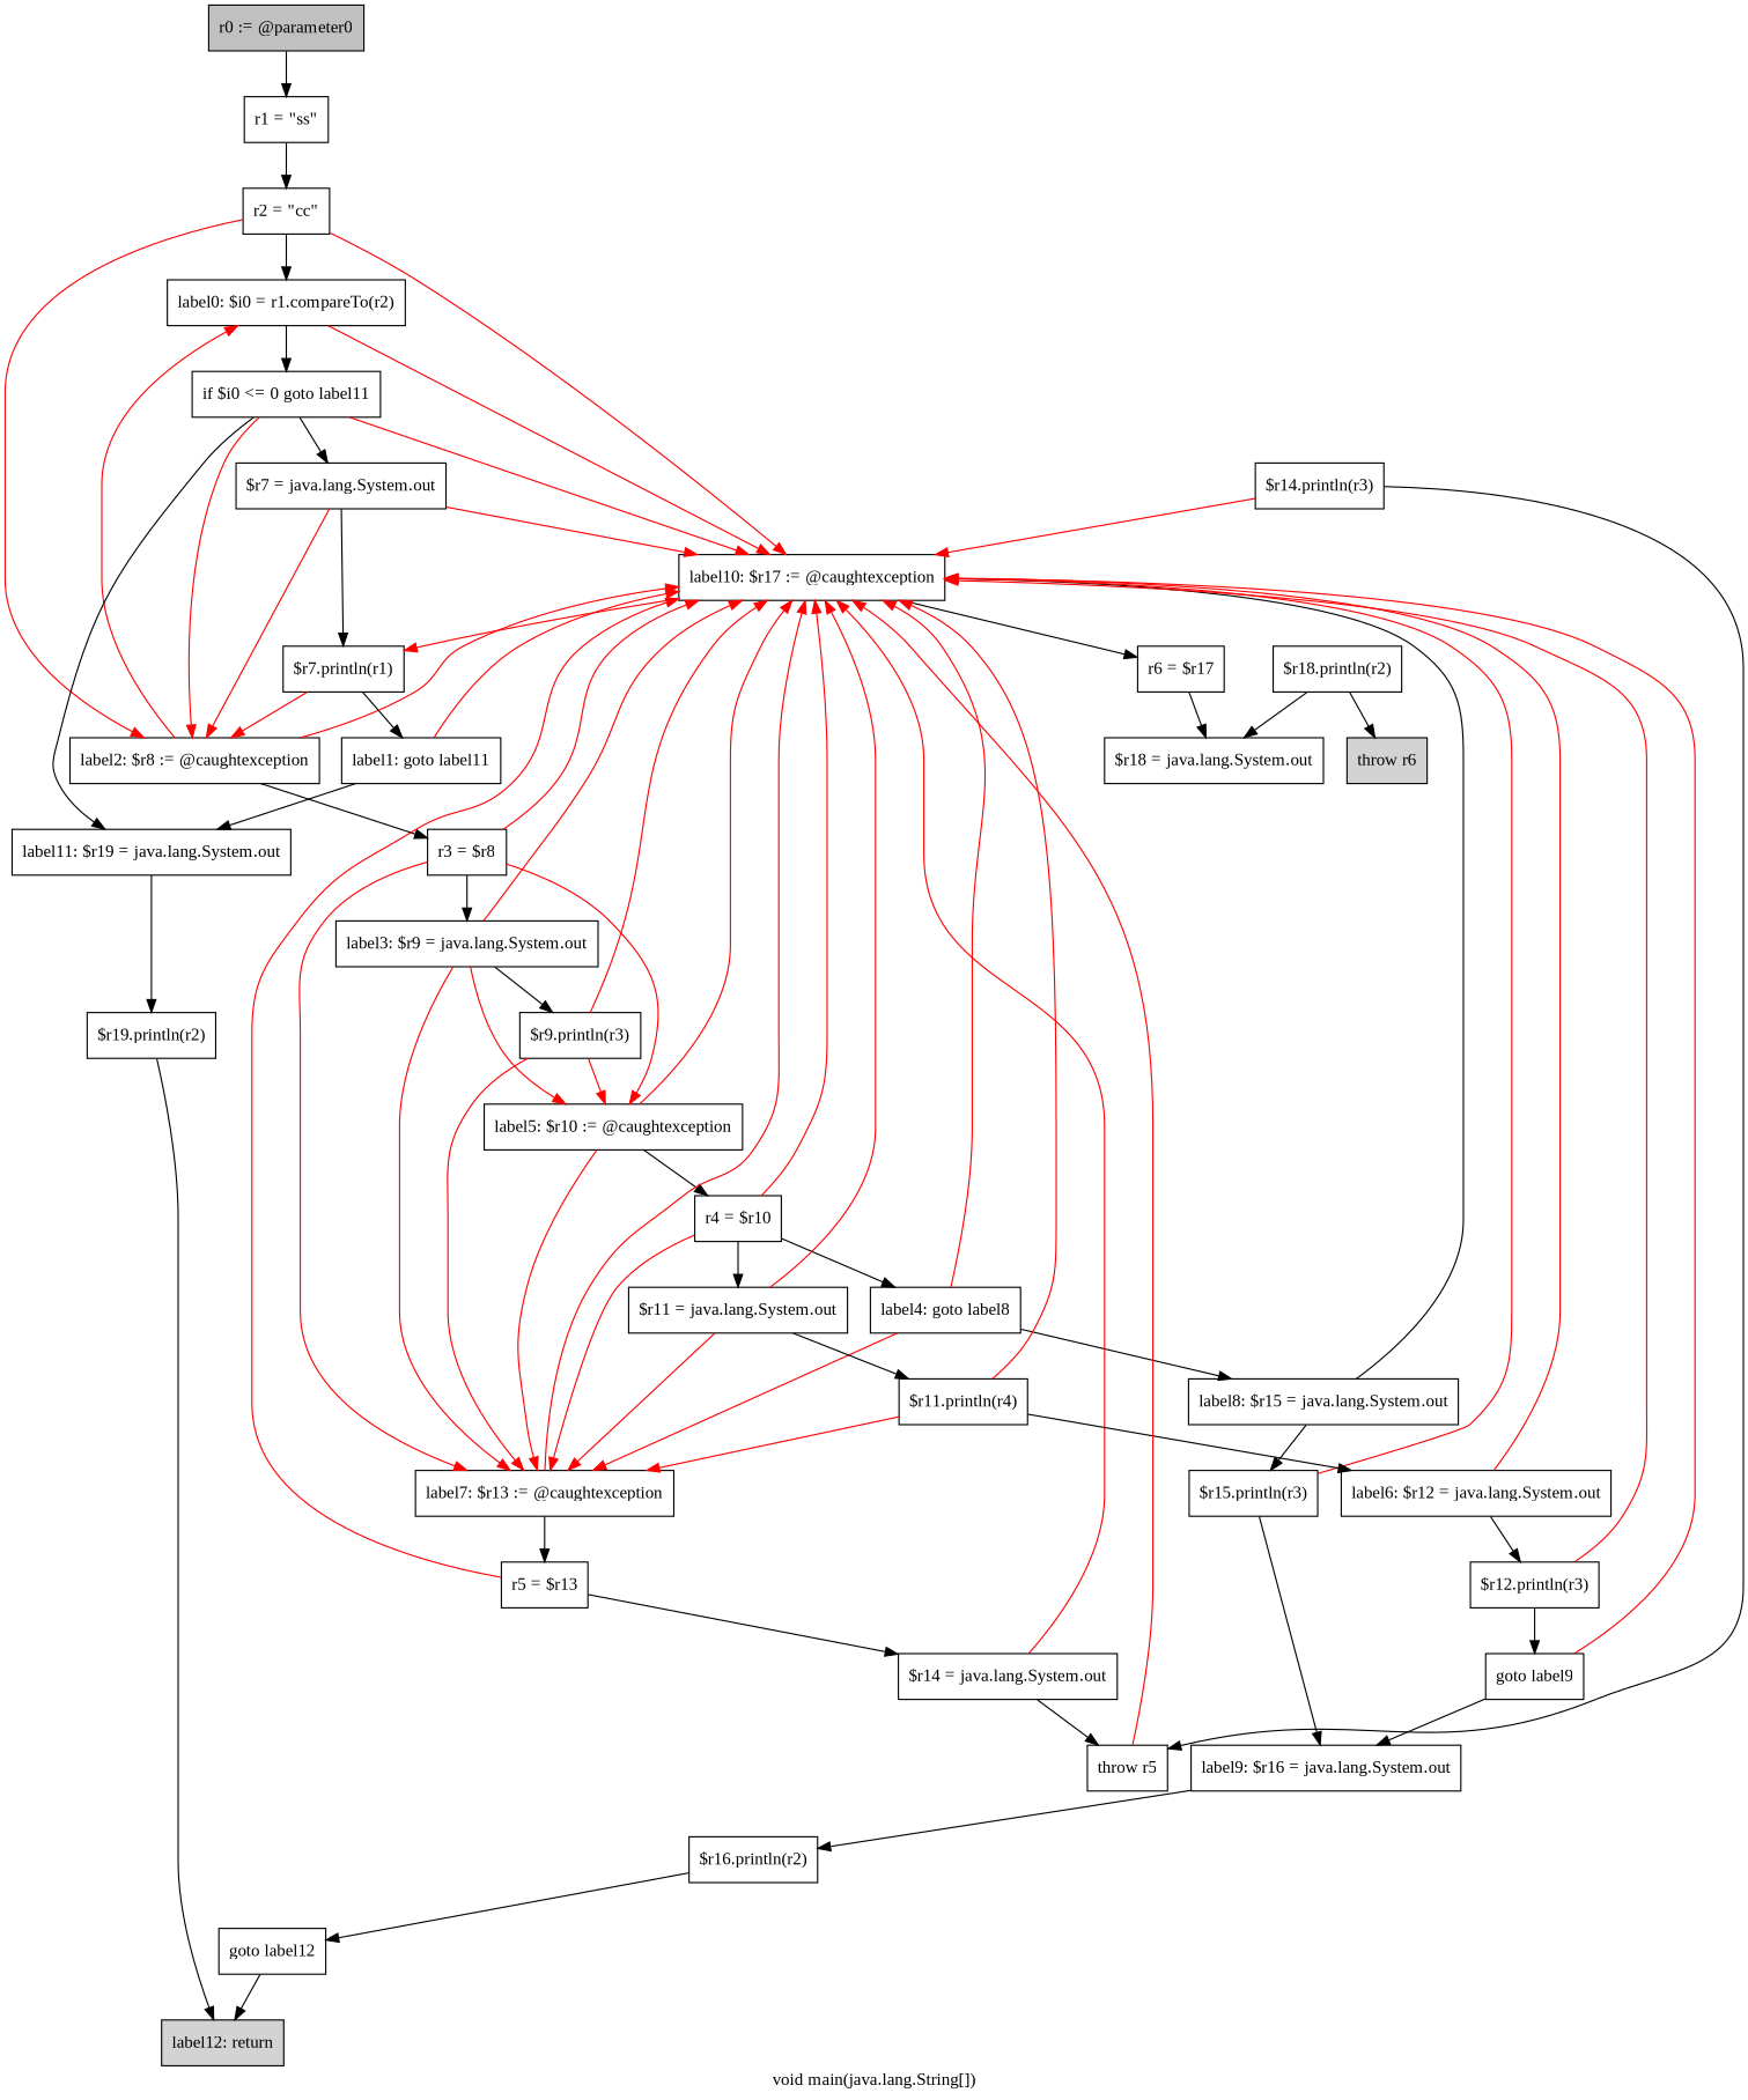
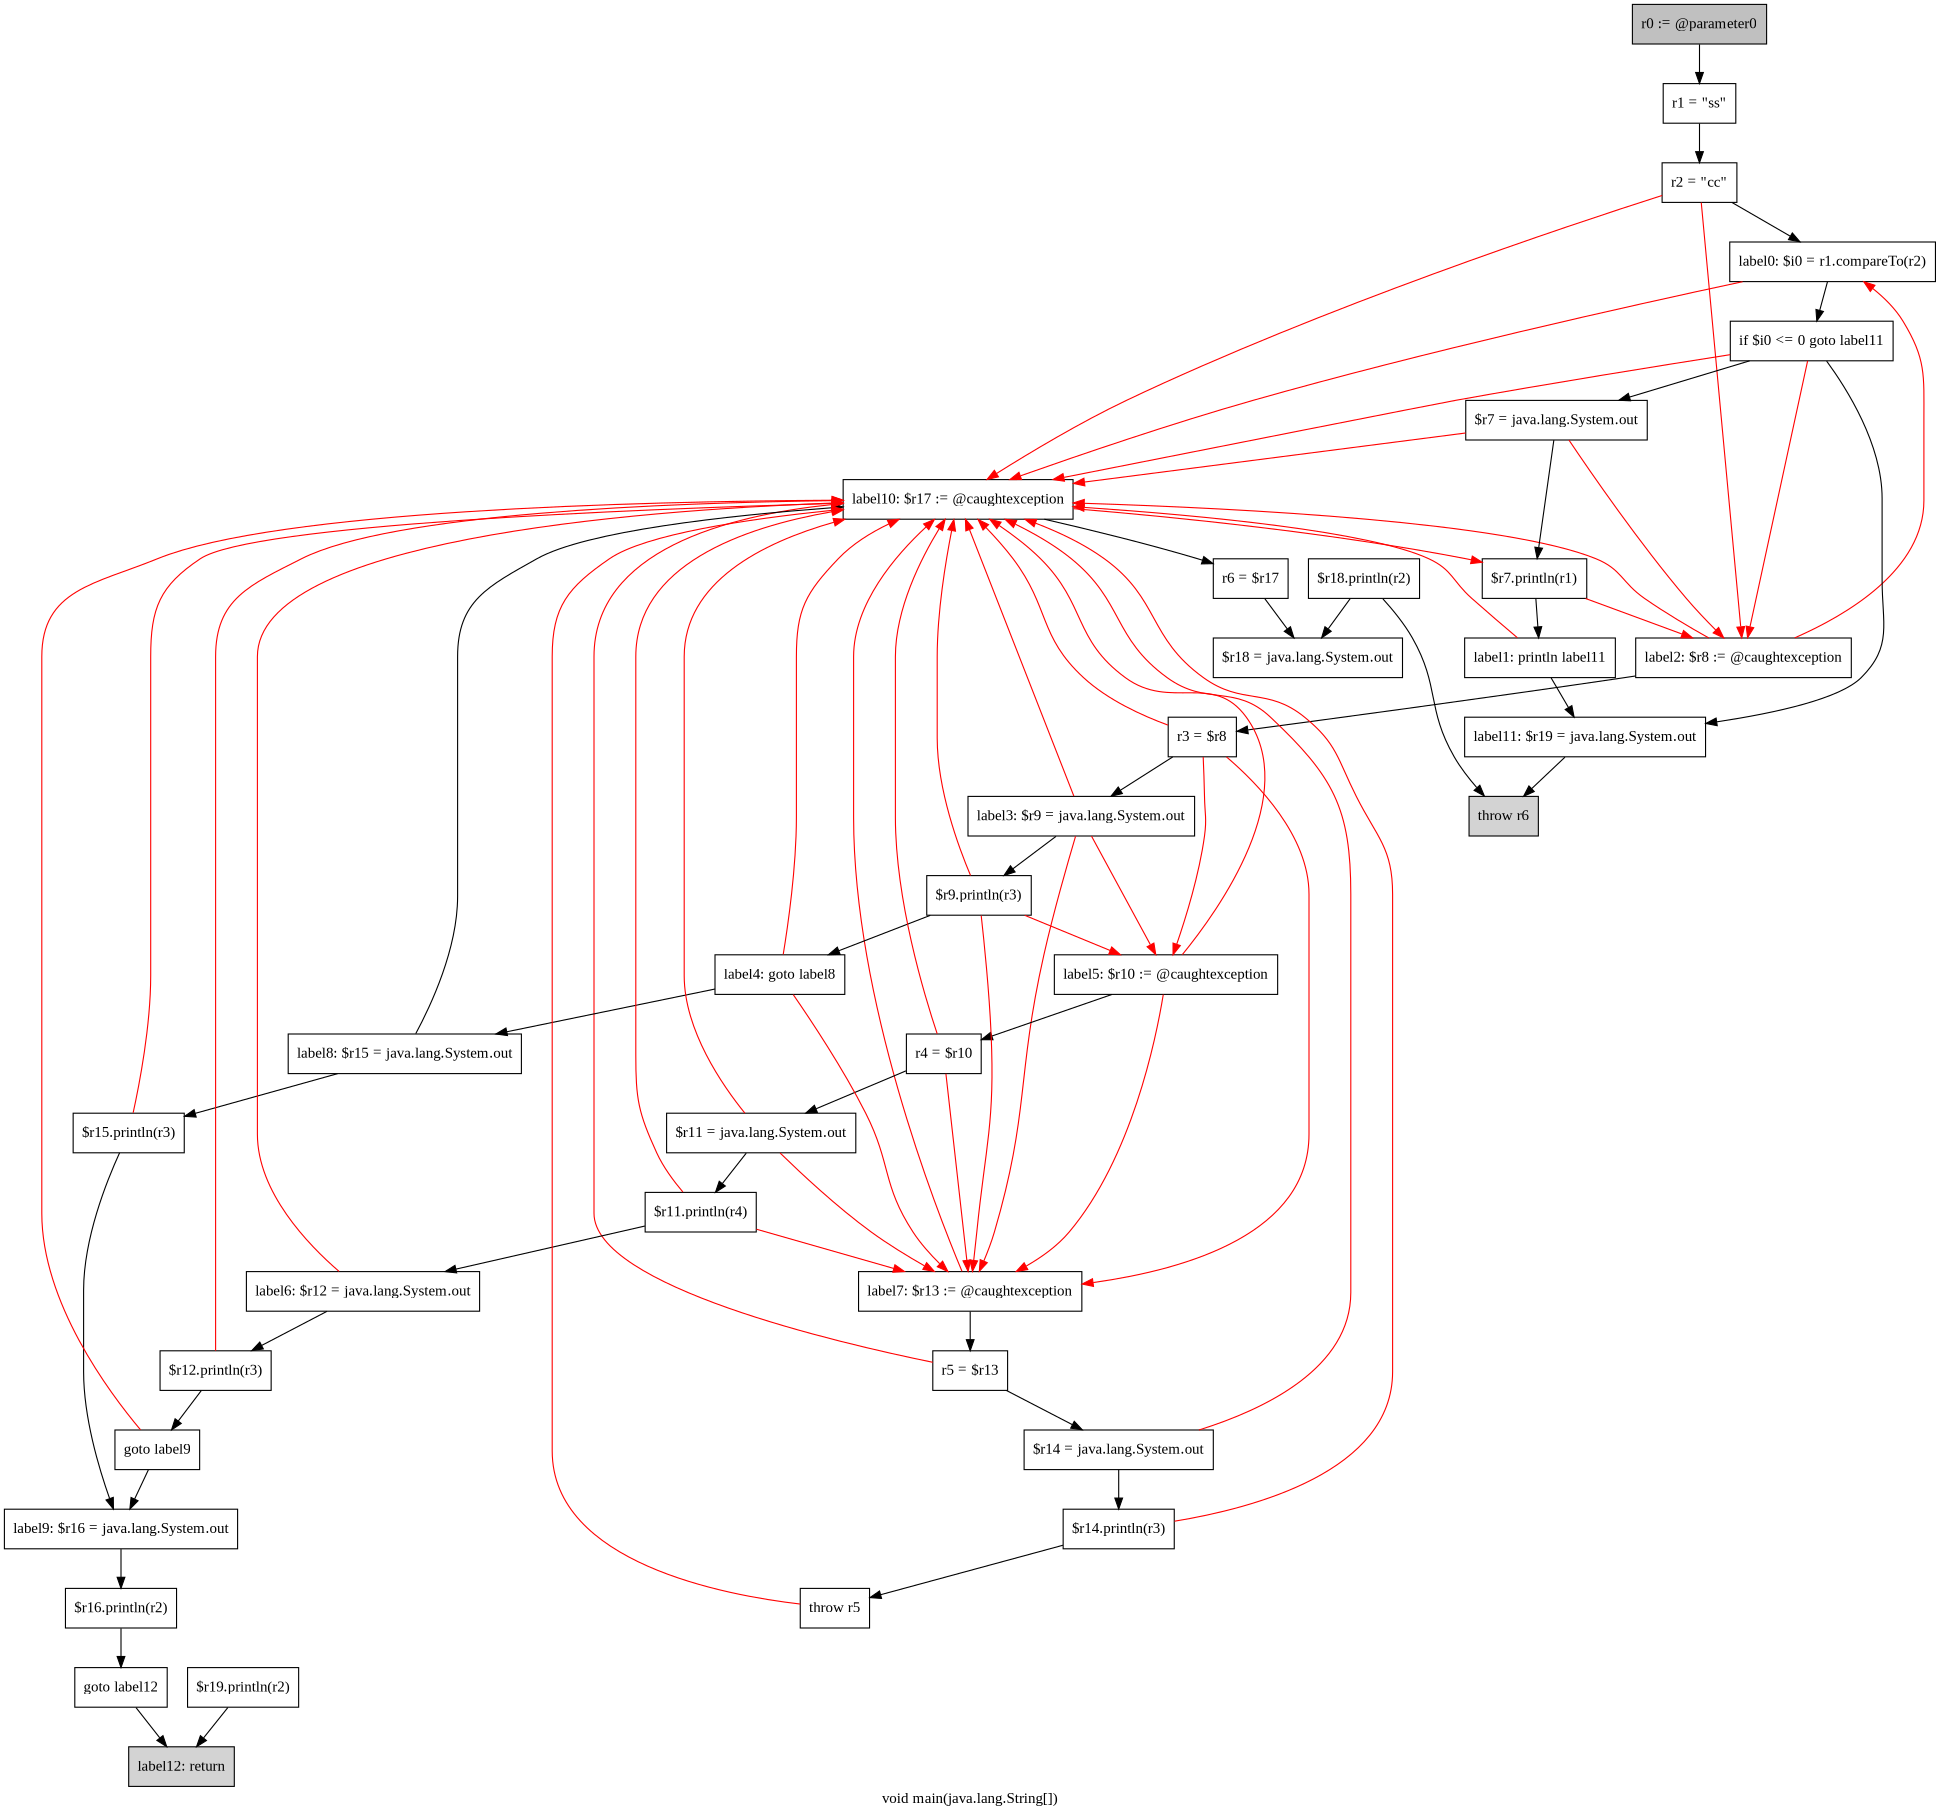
  digraph {
    fontname="Liberation Serif"
    label="void main(java.lang.String[])"
    node [fontname="Liberation Serif" shape=box]
    edge [color=red fontname="Liberation Serif"]
    n1 [fillcolor=gray label="r0 := @parameter0" style=filled]
    n2 [label="r1 = \"ss\""]
    n3 [label="r2 = \"cc\""]
    n4 [label="label0: $i0 = r1.compareTo(r2)"]
    n5 [label="label2: $r8 := @caughtexception"]
    n6 [label="label10: $r17 := @caughtexception"]
    n7 [label="if $i0 <= 0 goto label11"]
    n8 [label="r3 = $r8"]
    n9 [label="r6 = $r17"]
    n10 [label="$r7.println(r1)"]
    n11 [label="$r7 = java.lang.System.out"]
    n12 [label="label11: $r19 = java.lang.System.out"]
    n13 [label="label3: $r9 = java.lang.System.out"]
    n14 [label="label5: $r10 := @caughtexception"]
    n15 [label="label7: $r13 := @caughtexception"]
    n16 [label="$r18 = java.lang.System.out"]
    n17 [label="$r19.println(r2)"]
-   n18 [label="label1: goto label11"]
+   n18 [label="label1: println label11"]
    n19 [fillcolor=lightgray label="label12: return" style=filled]
    n20 [label="$r9.println(r3)"]
    n21 [label="r4 = $r10"]
    n22 [label="r5 = $r13"]
    n23 [label="label4: goto label8"]
    n24 [label="$r11 = java.lang.System.out"]
    n25 [label="$r14 = java.lang.System.out"]
    n26 [label="label8: $r15 = java.lang.System.out"]
    n27 [label="$r15.println(r3)"]
    n28 [label="label9: $r16 = java.lang.System.out"]
    n29 [label="$r11.println(r4)"]
    n30 [label="label6: $r12 = java.lang.System.out"]
    n31 [label="$r12.println(r3)"]
    n32 [label="goto label9"]
    n33 [label="$r16.println(r2)"]
    n34 [label="goto label12"]
    n35 [label="$r14.println(r3)"]
    n36 [label="throw r5"]
    n37 [label="$r18.println(r2)"]
    n38 [fillcolor=lightgray label="throw r6" style=filled]
    n1 -> n2 [color=black]
    n2 -> n3 [color=black]
    n3 -> n4 [color=black]
    n3 -> n5
    n3 -> n6
    n4 -> n6
    n4 -> n7 [color=black]
    n5 -> n4
    n5 -> n6
    n5 -> n8 [color=black]
    n6 -> n9 [color=black]
    n6 -> n10
    n7 -> n5
    n7 -> n6
    n7 -> n11 [color=black]
    n7 -> n12 [color=black]
    n8 -> n6
    n8 -> n13 [color=black]
    n8 -> n14
    n8 -> n15
    n9 -> n16 [color=black]
    n10 -> n5
    n10 -> n18 [color=black]
    n11 -> n5
    n11 -> n6
    n11 -> n10 [color=black]
-   n12 -> n17 [color=black]
+   n12 -> n38 [color=black]
    n13 -> n6
    n13 -> n14
    n13 -> n15
    n13 -> n20 [color=black]
    n14 -> n6
    n14 -> n15
    n14 -> n21 [color=black]
    n15 -> n6
    n15 -> n22 [color=black]
    n17 -> n19 [color=black]
    n18 -> n6
    n18 -> n12 [color=black]
    n20 -> n6
    n20 -> n14
    n20 -> n15
-   n21 -> n23 [color=black]
+   n20 -> n23 [color=black]
    n21 -> n6
    n21 -> n15
    n21 -> n24 [color=black]
    n22 -> n6
    n22 -> n25 [color=black]
    n23 -> n6
    n23 -> n15
    n23 -> n26 [color=black]
    n24 -> n6
    n24 -> n15
    n24 -> n29 [color=black]
    n25 -> n6
-   n25 -> n36 [color=black]
+   n25 -> n35 [color=black]
    n26 -> n6 [color=black]
    n26 -> n27 [color=black]
    n27 -> n6
    n27 -> n28 [color=black]
    n28 -> n33 [color=black]
    n29 -> n6
    n29 -> n15
    n29 -> n30 [color=black]
    n30 -> n6
    n30 -> n31 [color=black]
    n31 -> n6
    n31 -> n32 [color=black]
    n32 -> n6
    n32 -> n28 [color=black]
    n33 -> n34 [color=black]
    n34 -> n19 [color=black]
    n35 -> n6
    n35 -> n36 [color=black]
    n36 -> n6
    n37 -> n16 [color=black]
    n37 -> n38 [color=black]
  }
